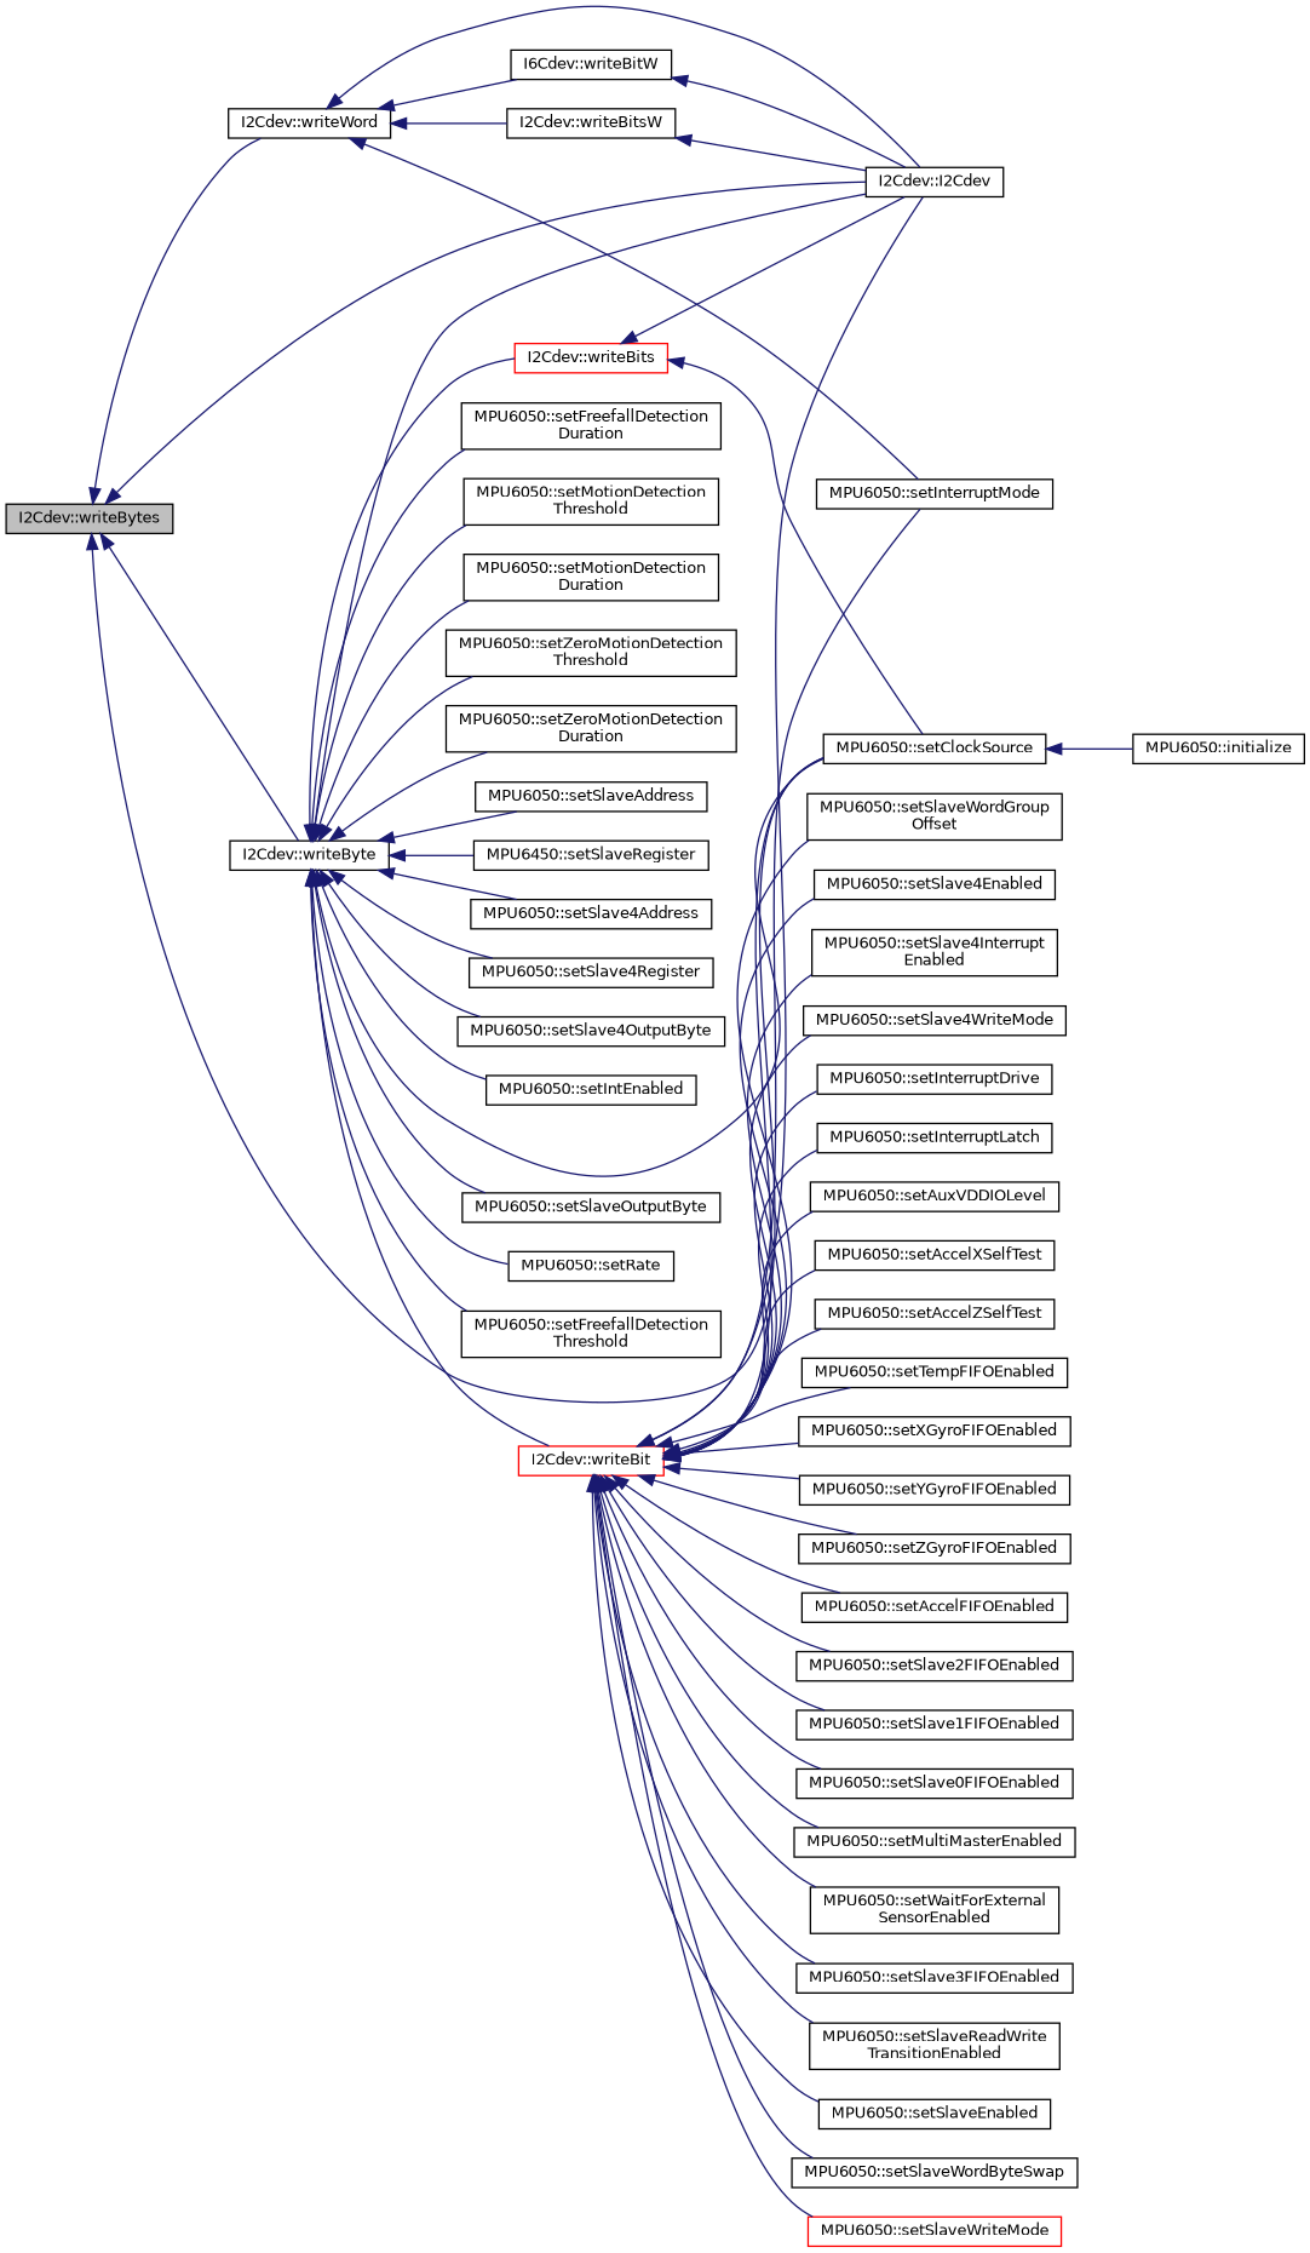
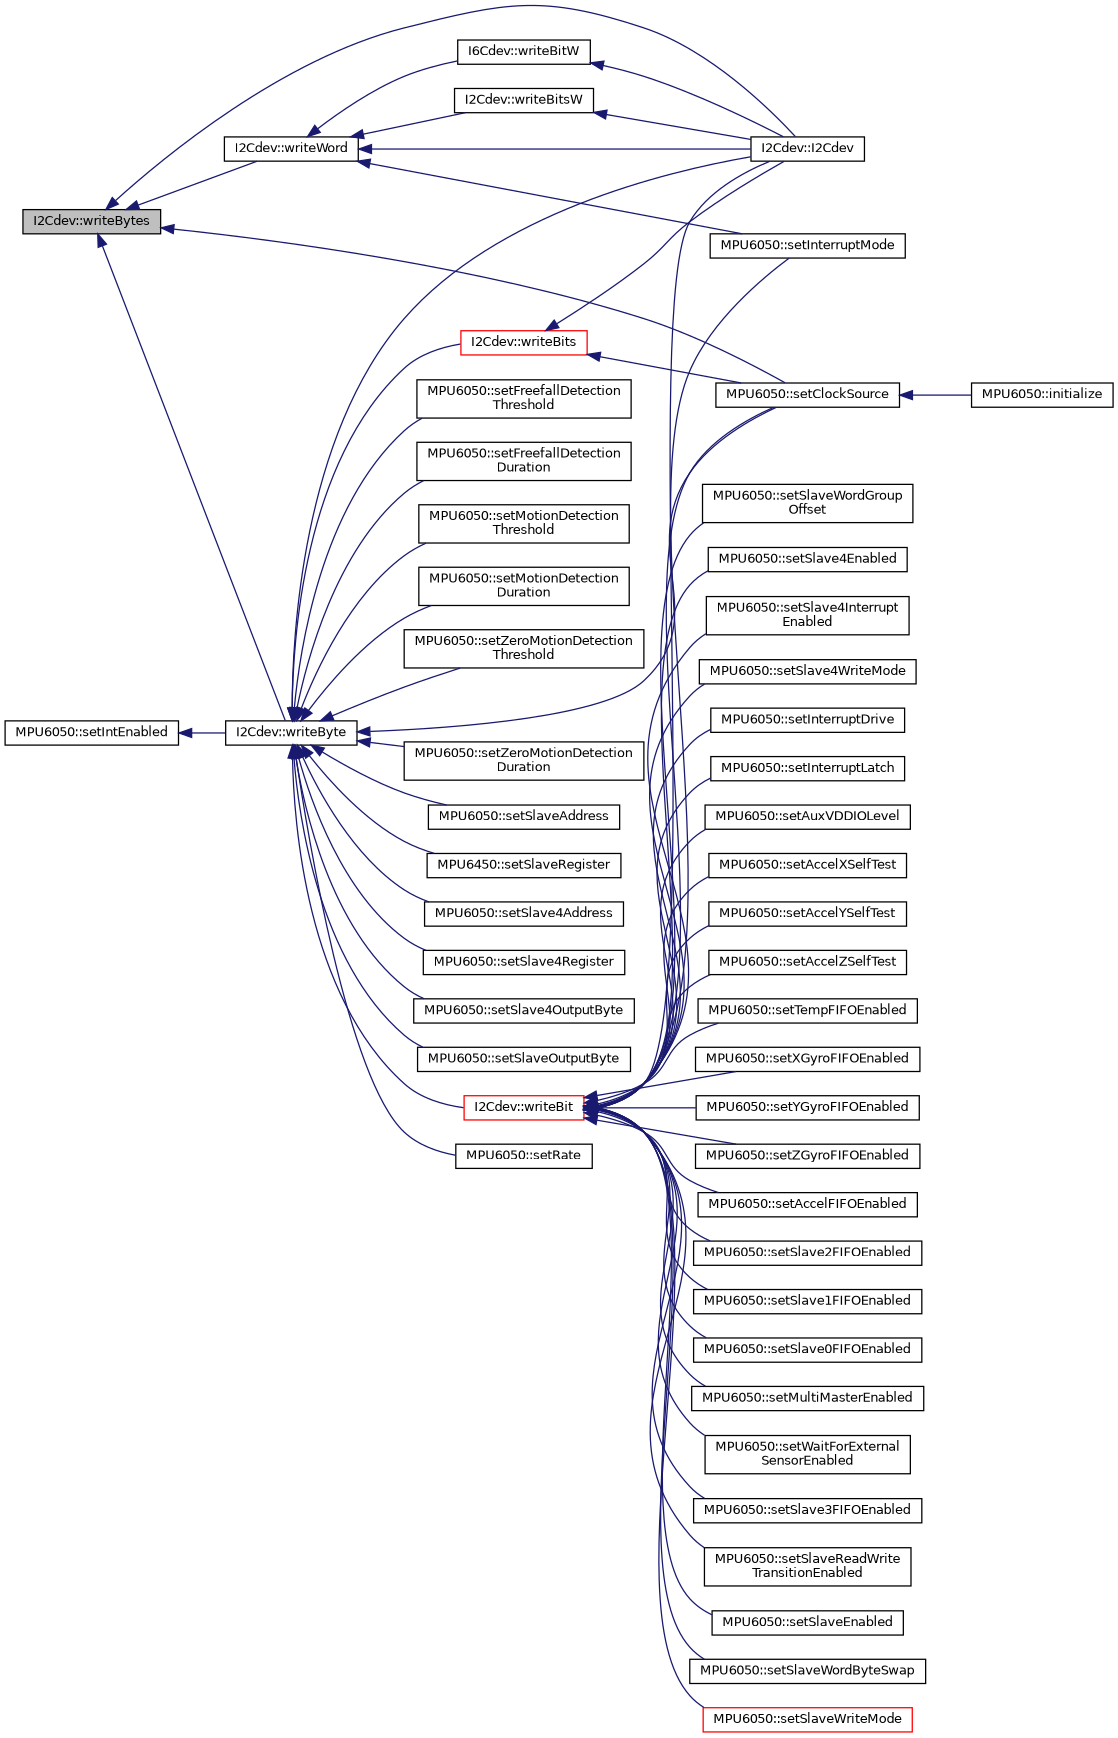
  digraph {
    fontname="DejaVu Sans"
    rankdir=LR
    node [color=black fillcolor=white fontname="DejaVu Sans" fontsize=10 shape=record style=filled]
    edge [color=midnightblue dir=back fontname="DejaVu Sans" fontsize=10 labelfontname=Helvetica labelfontsize=10 style=solid]
    n1 [fillcolor=grey75 fontcolor=black height=0.2 label="I2Cdev::writeBytes" width=0.4]
    n2 [height=0.2 label="I2Cdev::I2Cdev" width=0.4]
    n3 [height=0.2 label="I2Cdev::writeByte" width=0.4]
    n4 [height=0.2 label="MPU6050::setClockSource" width=0.4]
    n5 [height=0.2 label="I2Cdev::writeWord" width=0.4]
    n6 [color=red height=0.2 label="I2Cdev::writeBit" width=0.4]
    n7 [color=red height=0.2 label="I2Cdev::writeBits" width=0.4]
    n8 [height=0.2 label="MPU6050::setRate" width=0.4]
    n9 [height=0.2 label="MPU6050::setFreefallDetection\lThreshold" width=0.4]
    n10 [height=0.2 label="MPU6050::setFreefallDetection\lDuration" width=0.4]
    n11 [height=0.2 label="MPU6050::setMotionDetection\lThreshold" width=0.4]
    n12 [height=0.2 label="MPU6050::setMotionDetection\lDuration" width=0.4]
    n13 [height=0.2 label="MPU6050::setZeroMotionDetection\lThreshold" width=0.4]
    n14 [height=0.2 label="MPU6050::setZeroMotionDetection\lDuration" width=0.4]
    n15 [height=0.2 label="MPU6050::setSlaveAddress" width=0.4]
    n16 [height=0.2 label="MPU6450::setSlaveRegister" width=0.4]
    n17 [height=0.2 label="MPU6050::setSlave4Address" width=0.4]
    n18 [height=0.2 label="MPU6050::setSlave4Register" width=0.4]
    n19 [height=0.2 label="MPU6050::setSlave4OutputByte" width=0.4]
    n20 [height=0.2 label="MPU6050::setIntEnabled" width=0.4]
    n21 [height=0.2 label="MPU6050::setSlaveOutputByte" width=0.4]
    n22 [height=0.2 label="MPU6050::initialize" width=0.4]
    n23 [height=0.2 label="MPU6050::setInterruptMode" width=0.4]
    n24 [height=0.2 label="I6Cdev::writeBitW" width=0.4]
    n25 [height=0.2 label="I2Cdev::writeBitsW" width=0.4]
    n26 [height=0.2 label="MPU6050::setAuxVDDIOLevel" width=0.4]
    n27 [height=0.2 label="MPU6050::setAccelXSelfTest" width=0.4]
+   n28 [height=0.2 label="MPU6050::setAccelYSelfTest" width=0.4]
    n29 [height=0.2 label="MPU6050::setAccelZSelfTest" width=0.4]
    n30 [height=0.2 label="MPU6050::setTempFIFOEnabled" width=0.4]
    n31 [height=0.2 label="MPU6050::setXGyroFIFOEnabled" width=0.4]
    n32 [height=0.2 label="MPU6050::setYGyroFIFOEnabled" width=0.4]
    n33 [height=0.2 label="MPU6050::setZGyroFIFOEnabled" width=0.4]
    n34 [height=0.2 label="MPU6050::setAccelFIFOEnabled" width=0.4]
    n35 [height=0.2 label="MPU6050::setSlave2FIFOEnabled" width=0.4]
    n36 [height=0.2 label="MPU6050::setSlave1FIFOEnabled" width=0.4]
    n37 [height=0.2 label="MPU6050::setSlave0FIFOEnabled" width=0.4]
    n38 [height=0.2 label="MPU6050::setMultiMasterEnabled" width=0.4]
    n39 [height=0.2 label="MPU6050::setWaitForExternal\lSensorEnabled" width=0.4]
    n40 [height=0.2 label="MPU6050::setSlave3FIFOEnabled" width=0.4]
    n41 [height=0.2 label="MPU6050::setSlaveReadWrite\lTransitionEnabled" width=0.4]
    n42 [height=0.2 label="MPU6050::setSlaveEnabled" width=0.4]
    n43 [height=0.2 label="MPU6050::setSlaveWordByteSwap" width=0.4]
    n44 [color=red height=0.2 label="MPU6050::setSlaveWriteMode" width=0.4]
    n45 [height=0.2 label="MPU6050::setSlaveWordGroup\lOffset" width=0.4]
    n46 [height=0.2 label="MPU6050::setSlave4Enabled" width=0.4]
    n47 [height=0.2 label="MPU6050::setSlave4Interrupt\lEnabled" width=0.4]
    n48 [height=0.2 label="MPU6050::setSlave4WriteMode" width=0.4]
    n49 [height=0.2 label="MPU6050::setInterruptDrive" width=0.4]
    n50 [height=0.2 label="MPU6050::setInterruptLatch" width=0.4]
    n1 -> n2
    n1 -> n3
    n1 -> n4
    n1 -> n5
    n3 -> n2
    n3 -> n4
    n3 -> n6
    n3 -> n7
    n3 -> n8
    n3 -> n9
    n3 -> n10
    n3 -> n11
    n3 -> n12
    n3 -> n13
    n3 -> n14
    n3 -> n15
    n3 -> n16
    n3 -> n17
    n3 -> n18
    n3 -> n19
-   n3 -> n20
+   n20 -> n3
    n3 -> n21
    n4 -> n22
    n5 -> n2
    n5 -> n23
    n5 -> n24
    n5 -> n25
    n6 -> n2
    n6 -> n4
    n6 -> n23
    n6 -> n26
    n6 -> n27
+   n6 -> n28
    n6 -> n29
    n6 -> n30
    n6 -> n31
    n6 -> n32
    n6 -> n33
    n6 -> n34
    n6 -> n35
    n6 -> n36
    n6 -> n37
    n6 -> n38
    n6 -> n39
    n6 -> n40
    n6 -> n41
    n6 -> n42
    n6 -> n43
    n6 -> n44
    n6 -> n45
    n6 -> n46
    n6 -> n47
    n6 -> n48
    n6 -> n49
    n6 -> n50
    n7 -> n2
    n7 -> n4
    n24 -> n2
    n25 -> n2
  }
